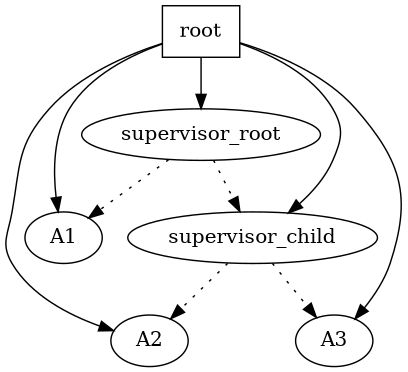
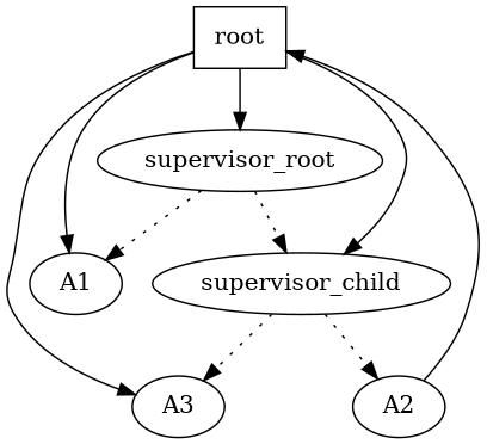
  digraph {
    fontname="DejaVu Serif"
    node [fontname="DejaVu Serif"]
    edge [fontname="DejaVu Serif"]
    n1 [label=root shape=box]
    supervisor_root
    supervisor_child
    A1
    A2
    A3
    n1 -> supervisor_root
    n1 -> supervisor_child
    n1 -> A1
-   n1 -> A2
+   A2 -> n1
    n1 -> A3
    supervisor_root -> supervisor_child [style=dotted]
    supervisor_root -> A1 [style=dotted]
    supervisor_child -> A2 [style=dotted]
    supervisor_child -> A3 [style=dotted]
  }
